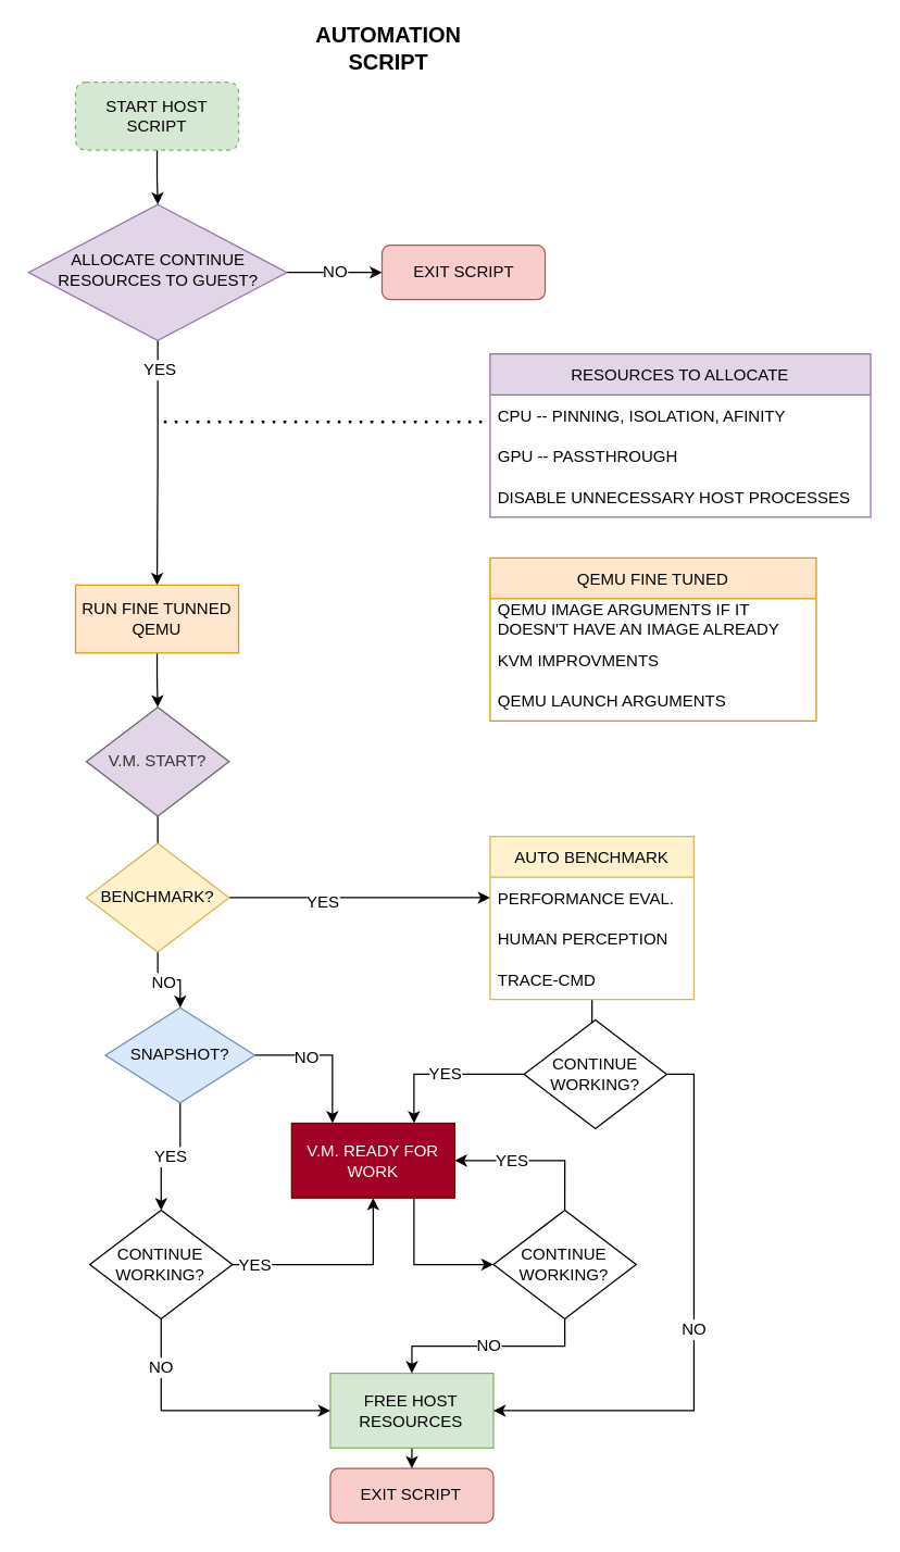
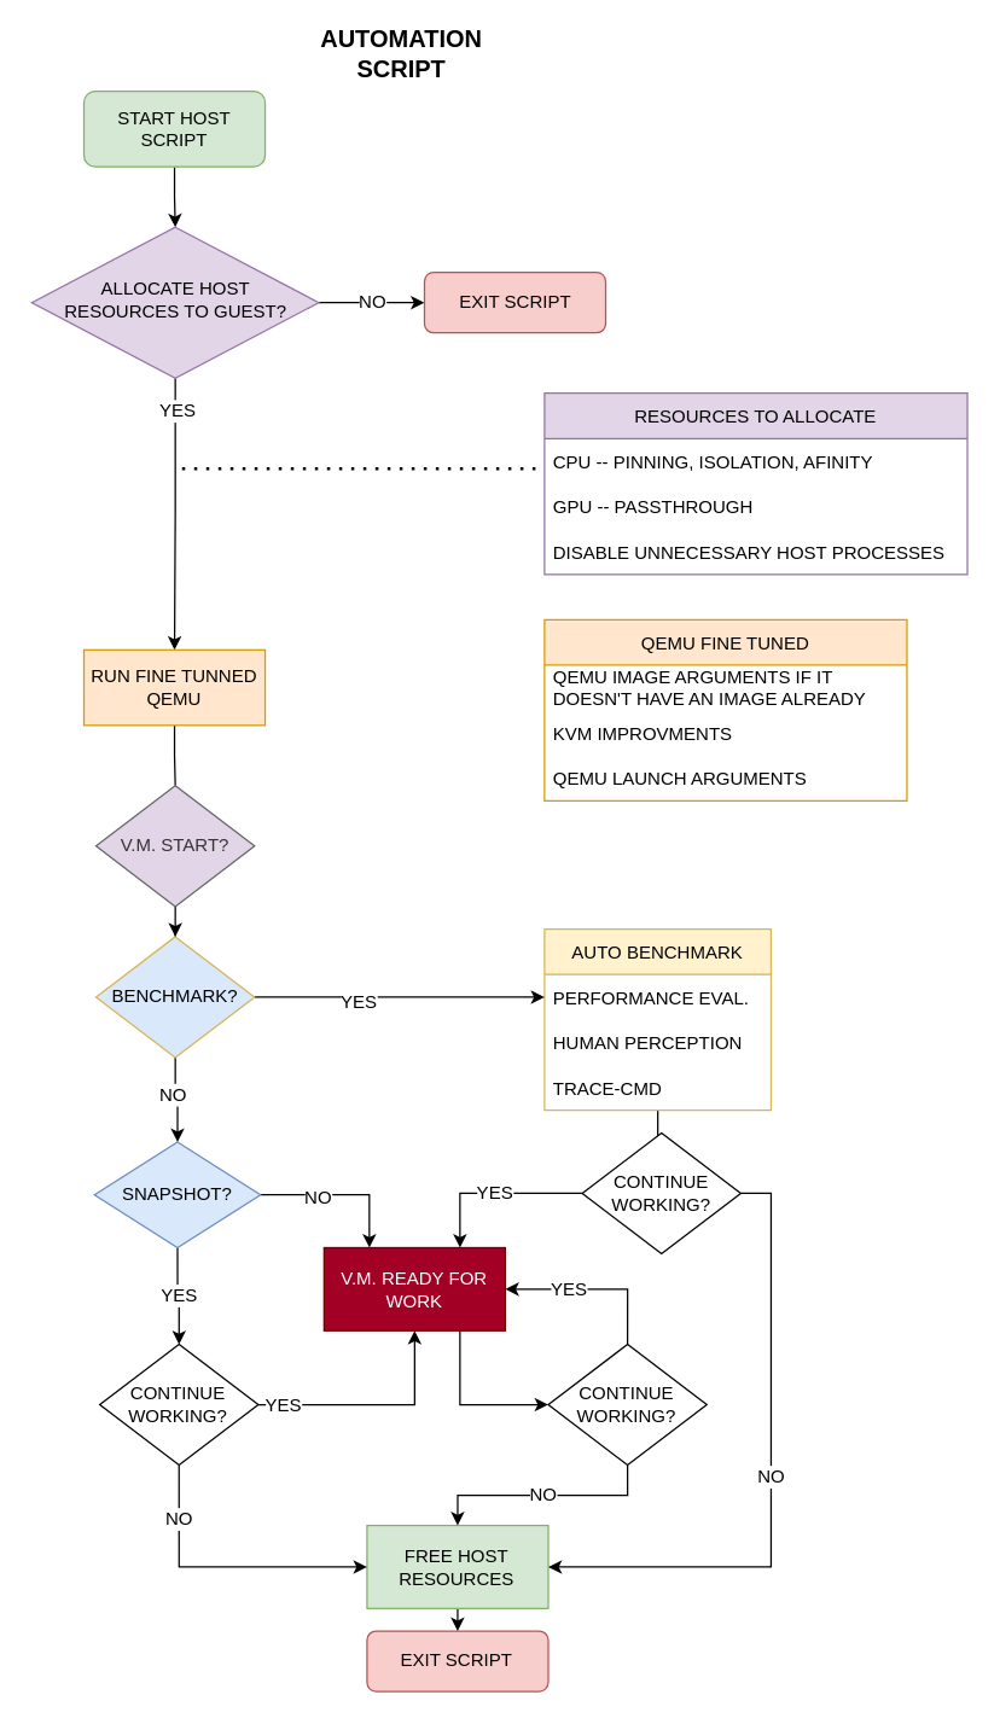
  <mxCell id="0" />
  <mxCell id="1" parent="0" />
  <mxCell id="2" style="edgeStyle=orthogonalEdgeStyle;rounded=0;orthogonalLoop=1;jettySize=auto;html=1;exitX=0.5;exitY=1;exitDx=0;exitDy=0;" edge="1" parent="1" source="3" target="7"><mxGeometry relative="1" as="geometry" /></mxCell>
- <mxCell id="3" value="START HOST&lt;br&gt;SCRIPT" style="rounded=1;whiteSpace=wrap;html=1;fontSize=12;glass=0;strokeWidth=1;shadow=0;fillColor=#d5e8d4;strokeColor=#82b366;dashed=1;" parent="1" vertex="1"><mxGeometry x="55" y="60" width="120" height="50" as="geometry" /></mxCell>
+ <mxCell id="3" value="START HOST&lt;br&gt;SCRIPT" style="rounded=1;whiteSpace=wrap;html=1;fontSize=12;glass=0;strokeWidth=1;shadow=0;fillColor=#d5e8d4;strokeColor=#82b366;" parent="1" vertex="1"><mxGeometry x="55" y="60" width="120" height="50" as="geometry" /></mxCell>
  <mxCell id="4" value="NO" style="edgeStyle=orthogonalEdgeStyle;rounded=0;orthogonalLoop=1;jettySize=auto;html=1;exitX=1;exitY=0.5;exitDx=0;exitDy=0;entryX=0;entryY=0.5;entryDx=0;entryDy=0;fontSize=12;" edge="1" parent="1" source="7" target="40"><mxGeometry relative="1" as="geometry" /></mxCell>
  <mxCell id="5" style="edgeStyle=orthogonalEdgeStyle;rounded=0;orthogonalLoop=1;jettySize=auto;html=1;exitX=0.5;exitY=1;exitDx=0;exitDy=0;entryX=0.5;entryY=0;entryDx=0;entryDy=0;fontSize=14;" edge="1" parent="1" source="7" target="13"><mxGeometry relative="1" as="geometry" /></mxCell>
  <mxCell id="6" value="YES" style="edgeLabel;html=1;align=center;verticalAlign=middle;resizable=0;points=[];fontSize=12;" vertex="1" connectable="0" parent="5"><mxGeometry x="-0.822" y="-1" relative="1" as="geometry"><mxPoint x="2" y="5" as="offset" /></mxGeometry></mxCell>
- <mxCell id="7" value="ALLOCATE CONTINUE &lt;br&gt;RESOURCES TO GUEST?" style="rhombus;whiteSpace=wrap;html=1;shadow=0;fontFamily=Helvetica;fontSize=12;align=center;strokeWidth=1;spacing=6;spacingTop=-4;fillColor=#e1d5e7;strokeColor=#9673a6;" parent="1" vertex="1"><mxGeometry x="20.5" y="150" width="190" height="100" as="geometry" /></mxCell>
+ <mxCell id="7" value="ALLOCATE HOST &lt;br&gt;RESOURCES TO GUEST?" style="rhombus;whiteSpace=wrap;html=1;shadow=0;fontFamily=Helvetica;fontSize=12;align=center;strokeWidth=1;spacing=6;spacingTop=-4;fillColor=#e1d5e7;strokeColor=#9673a6;" parent="1" vertex="1"><mxGeometry x="20.5" y="150" width="190" height="100" as="geometry" /></mxCell>
  <mxCell id="8" value="RESOURCES TO ALLOCATE" style="swimlane;fontStyle=0;childLayout=stackLayout;horizontal=1;startSize=30;horizontalStack=0;resizeParent=1;resizeParentMax=0;resizeLast=0;collapsible=1;marginBottom=0;fillColor=#e1d5e7;strokeColor=#9673a6;" vertex="1" parent="1"><mxGeometry x="360" y="260" width="280" height="120" as="geometry" /></mxCell>
  <mxCell id="9" value="CPU -- PINNING, ISOLATION, AFINITY" style="text;strokeColor=none;fillColor=none;align=left;verticalAlign=middle;spacingLeft=4;spacingRight=4;overflow=hidden;points=[[0,0.5],[1,0.5]];portConstraint=eastwest;rotatable=0;" vertex="1" parent="8"><mxGeometry y="30" width="280" height="30" as="geometry" /></mxCell>
  <mxCell id="10" value="GPU -- PASSTHROUGH" style="text;strokeColor=none;fillColor=none;align=left;verticalAlign=middle;spacingLeft=4;spacingRight=4;overflow=hidden;points=[[0,0.5],[1,0.5]];portConstraint=eastwest;rotatable=0;" vertex="1" parent="8"><mxGeometry y="60" width="280" height="30" as="geometry" /></mxCell>
  <mxCell id="11" value="DISABLE UNNECESSARY HOST PROCESSES" style="text;strokeColor=none;fillColor=none;align=left;verticalAlign=middle;spacingLeft=4;spacingRight=4;overflow=hidden;points=[[0,0.5],[1,0.5]];portConstraint=eastwest;rotatable=0;" vertex="1" parent="8"><mxGeometry y="90" width="280" height="30" as="geometry" /></mxCell>
- <mxCell id="12" style="edgeStyle=orthogonalEdgeStyle;rounded=0;orthogonalLoop=1;jettySize=auto;html=1;exitX=0.5;exitY=1;exitDx=0;exitDy=0;entryX=0.5;entryY=0;entryDx=0;entryDy=0;" edge="1" parent="1" source="13" target="24"><mxGeometry relative="1" as="geometry" /></mxCell>
+ <mxCell id="12" style="edgeStyle=orthogonalEdgeStyle;rounded=0;orthogonalLoop=1;jettySize=auto;html=1;exitX=0.5;exitY=1;exitDx=0;exitDy=0;entryX=0.5;entryY=0;entryDx=0;entryDy=0;endArrow=none;" edge="1" parent="1" source="13" target="24"><mxGeometry relative="1" as="geometry" /></mxCell>
  <mxCell id="13" value="RUN FINE TUNNED QEMU" style="rounded=0;whiteSpace=wrap;html=1;fillColor=#ffe6cc;strokeColor=#d79b00;" vertex="1" parent="1"><mxGeometry x="55" y="430" width="120" height="50" as="geometry" /></mxCell>
  <mxCell id="14" value="QEMU FINE TUNED" style="swimlane;fontStyle=0;childLayout=stackLayout;horizontal=1;startSize=30;horizontalStack=0;resizeParent=1;resizeParentMax=0;resizeLast=0;collapsible=1;marginBottom=0;fillColor=#ffe6cc;strokeColor=#d79b00;" vertex="1" parent="1"><mxGeometry x="360" y="410" width="240" height="120" as="geometry" /></mxCell>
  <mxCell id="15" value="QEMU IMAGE ARGUMENTS IF IT &#10;DOESN'T HAVE AN IMAGE ALREADY" style="text;strokeColor=none;fillColor=none;align=left;verticalAlign=middle;spacingLeft=4;spacingRight=4;overflow=hidden;points=[[0,0.5],[1,0.5]];portConstraint=eastwest;rotatable=0;" vertex="1" parent="14"><mxGeometry y="30" width="240" height="30" as="geometry" /></mxCell>
  <mxCell id="16" value="KVM IMPROVMENTS" style="text;strokeColor=none;fillColor=none;align=left;verticalAlign=middle;spacingLeft=4;spacingRight=4;overflow=hidden;points=[[0,0.5],[1,0.5]];portConstraint=eastwest;rotatable=0;" vertex="1" parent="14"><mxGeometry y="60" width="240" height="30" as="geometry" /></mxCell>
  <mxCell id="17" value="QEMU LAUNCH ARGUMENTS" style="text;strokeColor=none;fillColor=none;align=left;verticalAlign=middle;spacingLeft=4;spacingRight=4;overflow=hidden;points=[[0,0.5],[1,0.5]];portConstraint=eastwest;rotatable=0;" vertex="1" parent="14"><mxGeometry y="90" width="240" height="30" as="geometry" /></mxCell>
  <mxCell id="18" value="" style="endArrow=none;dashed=1;html=1;dashPattern=1 3;strokeWidth=2;rounded=0;" edge="1" parent="1"><mxGeometry width="50" height="50" relative="1" as="geometry"><mxPoint x="120" y="310" as="sourcePoint" /><mxPoint x="360" y="310" as="targetPoint" /></mxGeometry></mxCell>
  <mxCell id="19" style="edgeStyle=orthogonalEdgeStyle;rounded=0;orthogonalLoop=1;jettySize=auto;html=1;exitX=1;exitY=0.5;exitDx=0;exitDy=0;entryX=0.25;entryY=0;entryDx=0;entryDy=0;" edge="1" parent="1" source="22" target="26"><mxGeometry relative="1" as="geometry"><mxPoint x="241.44" y="708.069" as="targetPoint" /></mxGeometry></mxCell>
  <mxCell id="20" value="NO" style="edgeLabel;html=1;align=center;verticalAlign=middle;resizable=0;points=[];fontSize=12;" vertex="1" connectable="0" parent="19"><mxGeometry x="-0.289" y="-1" relative="1" as="geometry"><mxPoint as="offset" /></mxGeometry></mxCell>
  <mxCell id="21" value="YES" style="edgeStyle=orthogonalEdgeStyle;rounded=0;orthogonalLoop=1;jettySize=auto;html=1;exitX=0.5;exitY=1;exitDx=0;exitDy=0;fontSize=12;" edge="1" parent="1" source="22" target="34"><mxGeometry relative="1" as="geometry" /></mxCell>
- <mxCell id="22" value="SNAPSHOT?" style="rhombus;whiteSpace=wrap;html=1;fillColor=#dae8fc;strokeColor=#6c8ebf;" vertex="1" parent="1"><mxGeometry x="76.97" y="741" width="110" height="70" as="geometry" /></mxCell>
- <mxCell id="23" style="edgeStyle=orthogonalEdgeStyle;rounded=0;orthogonalLoop=1;jettySize=auto;html=1;exitX=0.5;exitY=1;exitDx=0;exitDy=0;fontSize=12;endArrow=none;" edge="1" parent="1" source="24" target="46"><mxGeometry relative="1" as="geometry" /></mxCell>
+ <mxCell id="22" value="SNAPSHOT?" style="rhombus;whiteSpace=wrap;html=1;fillColor=#dae8fc;strokeColor=#6c8ebf;" vertex="1" parent="1"><mxGeometry x="61.97" y="756" width="110" height="70" as="geometry" /></mxCell>
+ <mxCell id="23" style="edgeStyle=orthogonalEdgeStyle;rounded=0;orthogonalLoop=1;jettySize=auto;html=1;exitX=0.5;exitY=1;exitDx=0;exitDy=0;fontSize=12;" edge="1" parent="1" source="24" target="46"><mxGeometry relative="1" as="geometry" /></mxCell>
  <mxCell id="24" value="V.M. START?" style="rhombus;whiteSpace=wrap;html=1;fillColor=#e1d5e7;fontColor=#333333;strokeColor=#666666;" vertex="1" parent="1"><mxGeometry x="63" y="520" width="105" height="80" as="geometry" /></mxCell>
  <mxCell id="25" style="edgeStyle=orthogonalEdgeStyle;rounded=0;orthogonalLoop=1;jettySize=auto;html=1;exitX=0.75;exitY=1;exitDx=0;exitDy=0;entryX=0;entryY=0.5;entryDx=0;entryDy=0;fontSize=12;" edge="1" parent="1" source="26" target="52"><mxGeometry relative="1" as="geometry" /></mxCell>
  <mxCell id="26" value="V.M. READY FOR WORK" style="rounded=0;whiteSpace=wrap;html=1;fillColor=#a20025;fontColor=#ffffff;strokeColor=#6F0000;" vertex="1" parent="1"><mxGeometry x="214" y="826" width="120" height="55" as="geometry" /></mxCell>
  <mxCell id="27" value="EXIT SCRIPT" style="rounded=1;whiteSpace=wrap;html=1;fontSize=12;glass=0;strokeWidth=1;shadow=0;fillColor=#f8cecc;strokeColor=#b85450;" vertex="1" parent="1"><mxGeometry x="242.47" y="1080" width="120" height="40" as="geometry" /></mxCell>
  <mxCell id="28" style="edgeStyle=orthogonalEdgeStyle;rounded=0;orthogonalLoop=1;jettySize=auto;html=1;exitX=0.5;exitY=1;exitDx=0;exitDy=0;entryX=0.5;entryY=0;entryDx=0;entryDy=0;fontSize=12;" edge="1" parent="1" source="29" target="27"><mxGeometry relative="1" as="geometry" /></mxCell>
  <mxCell id="29" value="FREE HOST RESOURCES" style="rounded=0;whiteSpace=wrap;html=1;fillColor=#d5e8d4;strokeColor=#82b366;" vertex="1" parent="1"><mxGeometry x="242.47" y="1010" width="120" height="55" as="geometry" /></mxCell>
  <mxCell id="30" style="edgeStyle=orthogonalEdgeStyle;rounded=0;orthogonalLoop=1;jettySize=auto;html=1;exitX=1;exitY=0.5;exitDx=0;exitDy=0;entryX=0.5;entryY=1;entryDx=0;entryDy=0;" edge="1" parent="1" source="34" target="26"><mxGeometry relative="1" as="geometry" /></mxCell>
  <mxCell id="31" value="YES" style="edgeLabel;html=1;align=center;verticalAlign=middle;resizable=0;points=[];fontSize=12;" vertex="1" connectable="0" parent="30"><mxGeometry x="-0.831" y="1" relative="1" as="geometry"><mxPoint x="3" y="1" as="offset" /></mxGeometry></mxCell>
  <mxCell id="32" style="edgeStyle=orthogonalEdgeStyle;rounded=0;orthogonalLoop=1;jettySize=auto;html=1;exitX=0.5;exitY=1;exitDx=0;exitDy=0;entryX=0;entryY=0.5;entryDx=0;entryDy=0;" edge="1" parent="1" source="34" target="29"><mxGeometry relative="1" as="geometry"><mxPoint x="130.94" y="1153" as="targetPoint" /></mxGeometry></mxCell>
  <mxCell id="33" value="NO" style="edgeLabel;html=1;align=center;verticalAlign=middle;resizable=0;points=[];fontSize=12;" vertex="1" connectable="0" parent="32"><mxGeometry x="-0.624" relative="1" as="geometry"><mxPoint as="offset" /></mxGeometry></mxCell>
  <mxCell id="34" value="CONTINUE WORKING?" style="rhombus;whiteSpace=wrap;html=1;" vertex="1" parent="1"><mxGeometry x="65.47" y="890" width="105" height="80" as="geometry" /></mxCell>
  <mxCell id="35" style="edgeStyle=orthogonalEdgeStyle;rounded=0;orthogonalLoop=1;jettySize=auto;html=1;entryX=0.5;entryY=0;entryDx=0;entryDy=0;fontSize=12;" edge="1" parent="1" source="36" target="49"><mxGeometry relative="1" as="geometry" /></mxCell>
  <mxCell id="36" value="AUTO BENCHMARK" style="swimlane;fontStyle=0;childLayout=stackLayout;horizontal=1;startSize=30;horizontalStack=0;resizeParent=1;resizeParentMax=0;resizeLast=0;collapsible=1;marginBottom=0;fillColor=#fff2cc;strokeColor=#d6b656;" vertex="1" parent="1"><mxGeometry x="360" y="615" width="150" height="120" as="geometry" /></mxCell>
  <mxCell id="37" value="PERFORMANCE EVAL." style="text;strokeColor=none;fillColor=none;align=left;verticalAlign=middle;spacingLeft=4;spacingRight=4;overflow=hidden;points=[[0,0.5],[1,0.5]];portConstraint=eastwest;rotatable=0;" vertex="1" parent="36"><mxGeometry y="30" width="150" height="30" as="geometry" /></mxCell>
  <mxCell id="38" value="HUMAN PERCEPTION" style="text;strokeColor=none;fillColor=none;align=left;verticalAlign=middle;spacingLeft=4;spacingRight=4;overflow=hidden;points=[[0,0.5],[1,0.5]];portConstraint=eastwest;rotatable=0;" vertex="1" parent="36"><mxGeometry y="60" width="150" height="30" as="geometry" /></mxCell>
  <mxCell id="39" value="TRACE-CMD" style="text;strokeColor=none;fillColor=none;align=left;verticalAlign=middle;spacingLeft=4;spacingRight=4;overflow=hidden;points=[[0,0.5],[1,0.5]];portConstraint=eastwest;rotatable=0;" vertex="1" parent="36"><mxGeometry y="90" width="150" height="30" as="geometry" /></mxCell>
  <mxCell id="40" value="EXIT SCRIPT" style="rounded=1;whiteSpace=wrap;html=1;fontSize=12;glass=0;strokeWidth=1;shadow=0;fillColor=#f8cecc;strokeColor=#b85450;" vertex="1" parent="1"><mxGeometry x="280.5" y="180" width="120" height="40" as="geometry" /></mxCell>
- <mxCell id="41" value="AUTOMATION SCRIPT" style="text;html=1;strokeColor=none;fillColor=none;align=center;verticalAlign=middle;whiteSpace=wrap;rounded=0;fontStyle=1;fontSize=16;" vertex="1" parent="1"><mxGeometry x="209.5" y="20" width="150.5" height="30" as="geometry" /></mxCell>
+ <mxCell id="41" value="AUTOMATION SCRIPT" style="text;html=1;strokeColor=none;fillColor=none;align=center;verticalAlign=middle;whiteSpace=wrap;rounded=0;fontStyle=1;fontSize=16;" vertex="1" parent="1"><mxGeometry x="189.5" y="20" width="150.5" height="30" as="geometry" /></mxCell>
  <mxCell id="42" style="edgeStyle=orthogonalEdgeStyle;rounded=0;orthogonalLoop=1;jettySize=auto;html=1;exitX=0.5;exitY=1;exitDx=0;exitDy=0;entryX=0.5;entryY=0;entryDx=0;entryDy=0;fontSize=12;" edge="1" parent="1" source="46" target="22"><mxGeometry relative="1" as="geometry" /></mxCell>
  <mxCell id="43" value="NO" style="edgeLabel;html=1;align=center;verticalAlign=middle;resizable=0;points=[];fontSize=12;" vertex="1" connectable="0" parent="42"><mxGeometry x="-0.157" y="-2" relative="1" as="geometry"><mxPoint as="offset" /></mxGeometry></mxCell>
  <mxCell id="44" style="edgeStyle=orthogonalEdgeStyle;rounded=0;orthogonalLoop=1;jettySize=auto;html=1;exitX=1;exitY=0.5;exitDx=0;exitDy=0;fontSize=12;entryX=0;entryY=0.5;entryDx=0;entryDy=0;" edge="1" parent="1" source="46" target="37"><mxGeometry relative="1" as="geometry"><mxPoint x="350" y="660" as="targetPoint" /><Array as="points"><mxPoint x="360" y="660" /></Array></mxGeometry></mxCell>
  <mxCell id="45" value="YES" style="edgeLabel;html=1;align=center;verticalAlign=middle;resizable=0;points=[];fontSize=12;" vertex="1" connectable="0" parent="44"><mxGeometry x="-0.279" y="-3" relative="1" as="geometry"><mxPoint x="-1" as="offset" /></mxGeometry></mxCell>
- <mxCell id="46" value="BENCHMARK?" style="rhombus;whiteSpace=wrap;html=1;fillColor=#fff2cc;strokeColor=#d6b656;" vertex="1" parent="1"><mxGeometry x="63" y="620" width="105" height="80" as="geometry" /></mxCell>
+ <mxCell id="46" value="BENCHMARK?" style="rhombus;whiteSpace=wrap;html=1;fillColor=#dae8fc;strokeColor=#d6b656;" vertex="1" parent="1"><mxGeometry x="63" y="620" width="105" height="80" as="geometry" /></mxCell>
  <mxCell id="47" value="YES" style="edgeStyle=orthogonalEdgeStyle;rounded=0;orthogonalLoop=1;jettySize=auto;html=1;entryX=0.75;entryY=0;entryDx=0;entryDy=0;fontSize=12;" edge="1" parent="1" source="49" target="26"><mxGeometry relative="1" as="geometry" /></mxCell>
  <mxCell id="48" value="NO" style="edgeStyle=orthogonalEdgeStyle;rounded=0;orthogonalLoop=1;jettySize=auto;html=1;exitX=1;exitY=0.5;exitDx=0;exitDy=0;entryX=1;entryY=0.5;entryDx=0;entryDy=0;fontSize=12;" edge="1" parent="1" source="49" target="29"><mxGeometry relative="1" as="geometry" /></mxCell>
  <mxCell id="49" value="CONTINUE WORKING?" style="rhombus;whiteSpace=wrap;html=1;" vertex="1" parent="1"><mxGeometry x="384.97" y="750" width="105" height="80" as="geometry" /></mxCell>
  <mxCell id="50" value="YES" style="edgeStyle=orthogonalEdgeStyle;rounded=0;orthogonalLoop=1;jettySize=auto;html=1;fontSize=12;exitX=0.5;exitY=0;exitDx=0;exitDy=0;entryX=1;entryY=0.5;entryDx=0;entryDy=0;" edge="1" parent="1" source="52" target="26"><mxGeometry x="0.298" relative="1" as="geometry"><mxPoint x="350" y="860" as="targetPoint" /><Array as="points"><mxPoint x="415" y="854" /></Array><mxPoint as="offset" /></mxGeometry></mxCell>
  <mxCell id="51" value="NO" style="edgeStyle=orthogonalEdgeStyle;rounded=0;orthogonalLoop=1;jettySize=auto;html=1;exitX=0.5;exitY=1;exitDx=0;exitDy=0;entryX=0.5;entryY=0;entryDx=0;entryDy=0;fontSize=12;" edge="1" parent="1" source="52" target="29"><mxGeometry relative="1" as="geometry" /></mxCell>
  <mxCell id="52" value="CONTINUE WORKING?" style="rhombus;whiteSpace=wrap;html=1;" vertex="1" parent="1"><mxGeometry x="362.47" y="890" width="105" height="80" as="geometry" /></mxCell>
